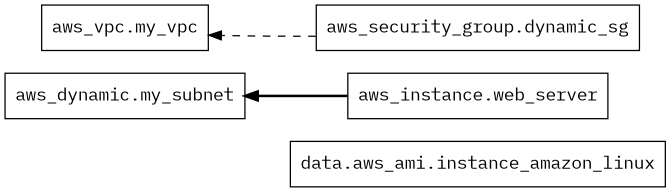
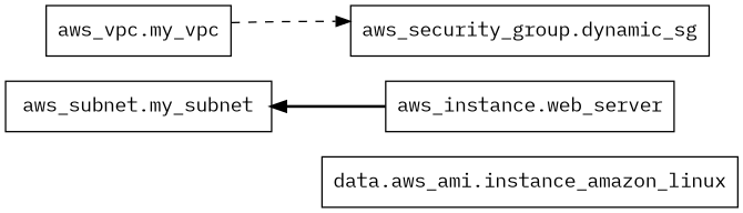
  digraph {
    fontname="IBM Plex Mono"
    rankdir=RL
    node [fontname="IBM Plex Mono" shape=rect]
    edge [fontname="IBM Plex Mono"]
    n1 [label="data.aws_ami.instance_amazon_linux"]
    n2 [label="aws_instance.web_server"]
-   n3 [label="aws_dynamic.my_subnet"]
+   n3 [label="aws_subnet.my_subnet"]
    n4 [label="aws_security_group.dynamic_sg"]
    n5 [label="aws_vpc.my_vpc"]
    n2 -> n3 [style=bold]
-   n4 -> n5 [style=dashed]
+   n5 -> n4 [style=dashed]
  }
